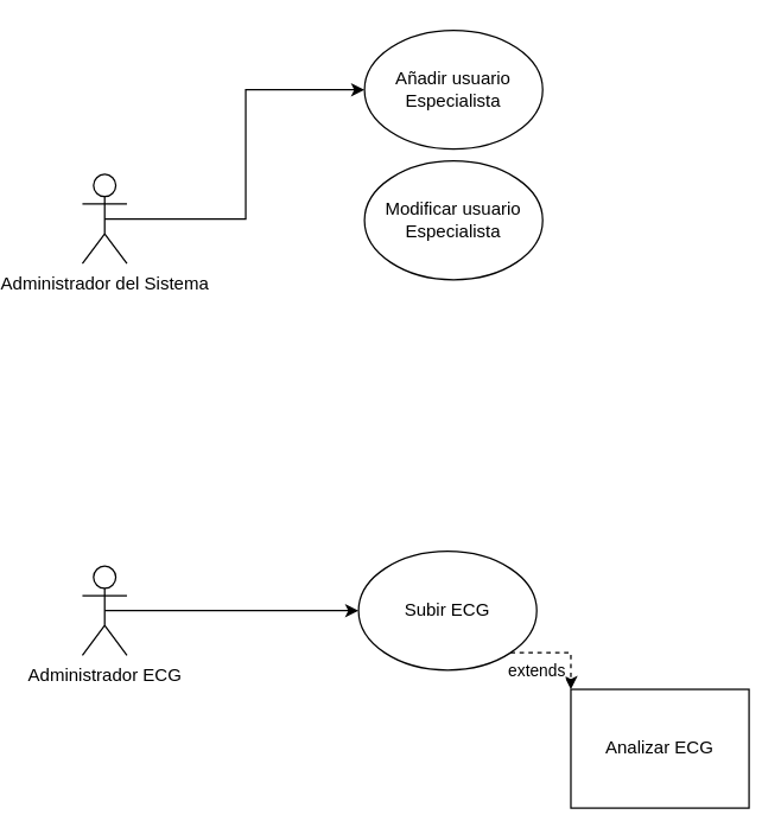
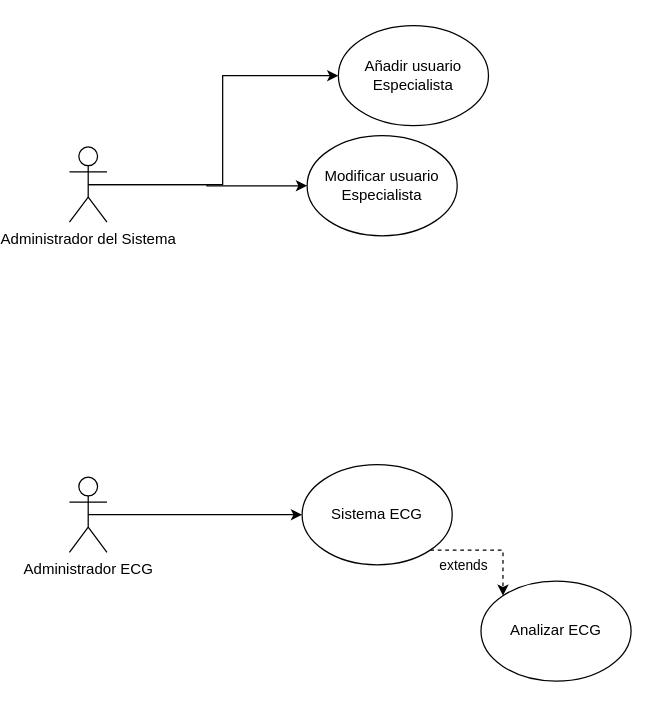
  <mxCell id="0" />
  <mxCell id="1" parent="0" />
  <mxCell id="2" style="edgeStyle=orthogonalEdgeStyle;rounded=0;orthogonalLoop=1;jettySize=auto;html=1;exitX=0.5;exitY=0.5;exitDx=0;exitDy=0;exitPerimeter=0;entryX=0;entryY=0.5;entryDx=0;entryDy=0;" edge="1" parent="1" source="4" target="5"><mxGeometry relative="1" as="geometry" /></mxCell>
+ <mxCell id="3" style="edgeStyle=orthogonalEdgeStyle;rounded=0;orthogonalLoop=1;jettySize=auto;html=1;exitX=0.5;exitY=0.5;exitDx=0;exitDy=0;exitPerimeter=0;entryX=0;entryY=0.5;entryDx=0;entryDy=0;" edge="1" parent="1" source="4" target="6"><mxGeometry relative="1" as="geometry" /></mxCell>
  <mxCell id="4" value="Administrador del Sistema" style="shape=umlActor;verticalLabelPosition=bottom;verticalAlign=top;html=1;outlineConnect=0;" parent="1" vertex="1"><mxGeometry x="20" y="117" width="30" height="60" as="geometry" /></mxCell>
- <mxCell id="5" value="Añadir usuario Especialista" style="ellipse;whiteSpace=wrap;html=1;" vertex="1" parent="1"><mxGeometry x="210" y="20" width="120" height="80" as="geometry" /></mxCell>
+ <mxCell id="5" value="Añadir usuario Especialista" style="ellipse;whiteSpace=wrap;html=1;" vertex="1" parent="1"><mxGeometry x="235" y="20" width="120" height="80" as="geometry" /></mxCell>
  <mxCell id="6" value="Modificar usuario Especialista" style="ellipse;whiteSpace=wrap;html=1;" vertex="1" parent="1"><mxGeometry x="210" y="108" width="120" height="80" as="geometry" /></mxCell>
  <mxCell id="7" style="edgeStyle=orthogonalEdgeStyle;rounded=0;orthogonalLoop=1;jettySize=auto;html=1;exitX=0.5;exitY=0.5;exitDx=0;exitDy=0;exitPerimeter=0;entryX=0;entryY=0.5;entryDx=0;entryDy=0;" edge="1" parent="1" source="8" target="10"><mxGeometry relative="1" as="geometry" /></mxCell>
  <mxCell id="8" value="Administrador ECG" style="shape=umlActor;verticalLabelPosition=bottom;verticalAlign=top;html=1;outlineConnect=0;" vertex="1" parent="1"><mxGeometry x="20" y="381" width="30" height="60" as="geometry" /></mxCell>
  <mxCell id="9" value="extends" style="edgeStyle=orthogonalEdgeStyle;rounded=0;orthogonalLoop=1;jettySize=auto;html=1;exitX=1;exitY=1;exitDx=0;exitDy=0;entryX=0;entryY=0;entryDx=0;entryDy=0;dashed=1;" edge="1" parent="1" source="10" target="11"><mxGeometry x="-0.438" y="-13" relative="1" as="geometry"><mxPoint as="offset" /></mxGeometry></mxCell>
- <mxCell id="10" value="Subir ECG" style="ellipse;whiteSpace=wrap;html=1;" vertex="1" parent="1"><mxGeometry x="206" y="371" width="120" height="80" as="geometry" /></mxCell>
- <mxCell id="11" value="Analizar ECG" style="whiteSpace=wrap;html=1;rounded=0;" vertex="1" parent="1"><mxGeometry x="349" y="464" width="120" height="80" as="geometry" /></mxCell>
+ <mxCell id="10" value="Sistema ECG" style="ellipse;whiteSpace=wrap;html=1;" vertex="1" parent="1"><mxGeometry x="206" y="371" width="120" height="80" as="geometry" /></mxCell>
+ <mxCell id="11" value="Analizar ECG" style="ellipse;whiteSpace=wrap;html=1;" vertex="1" parent="1"><mxGeometry x="349" y="464" width="120" height="80" as="geometry" /></mxCell>
